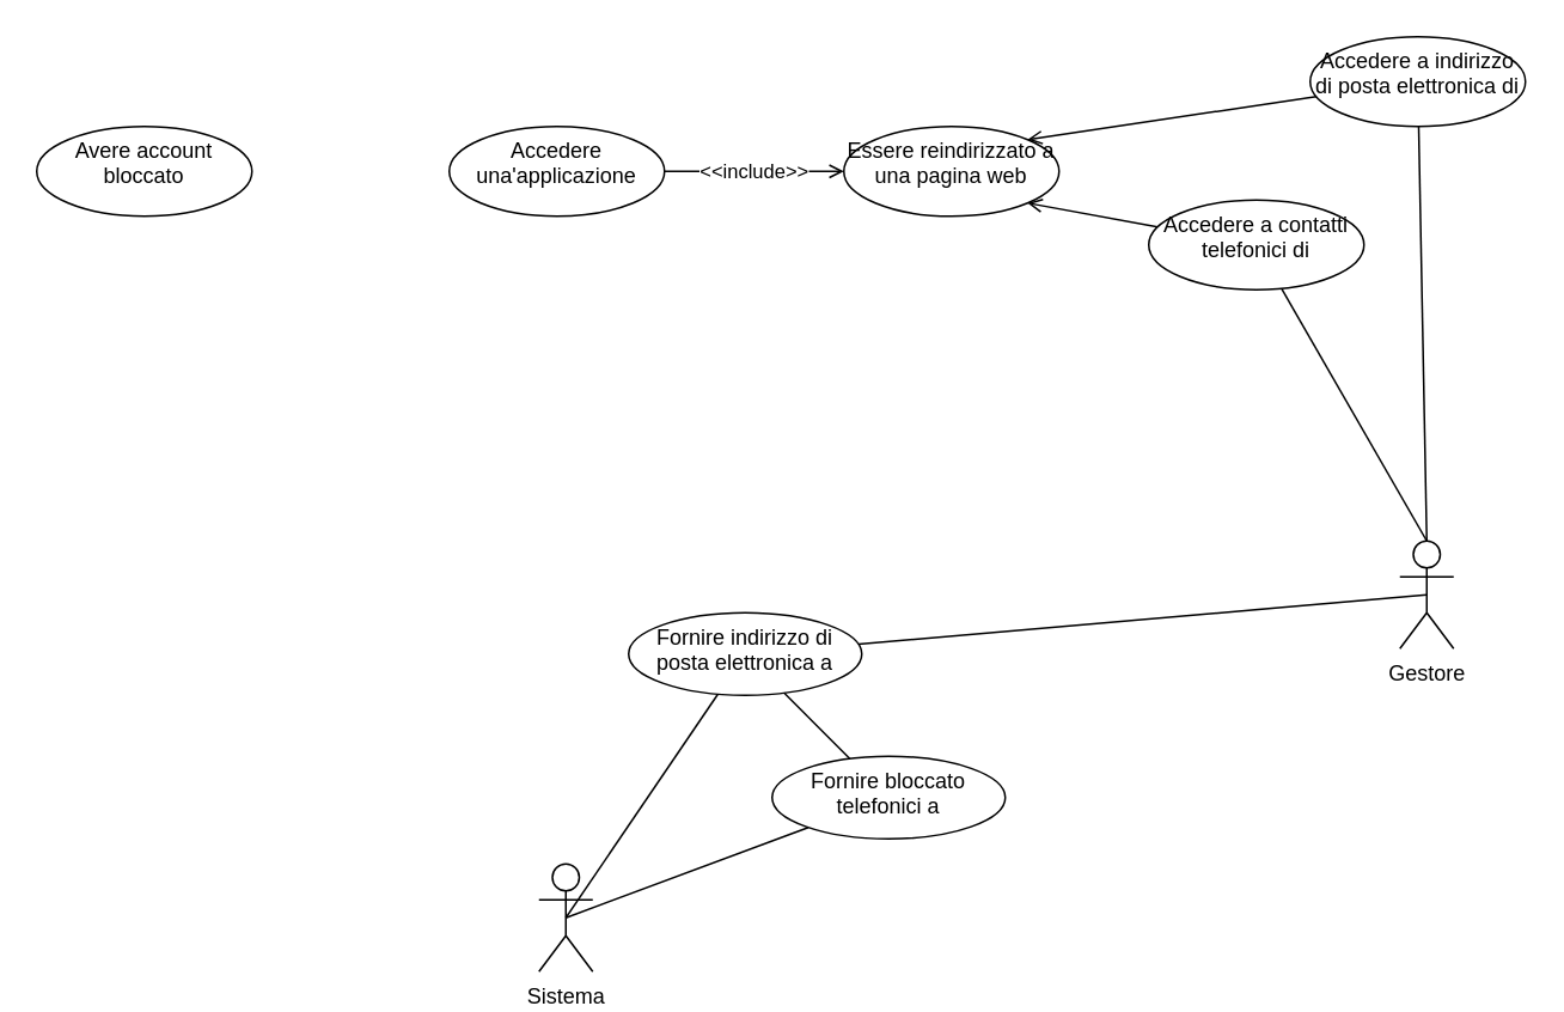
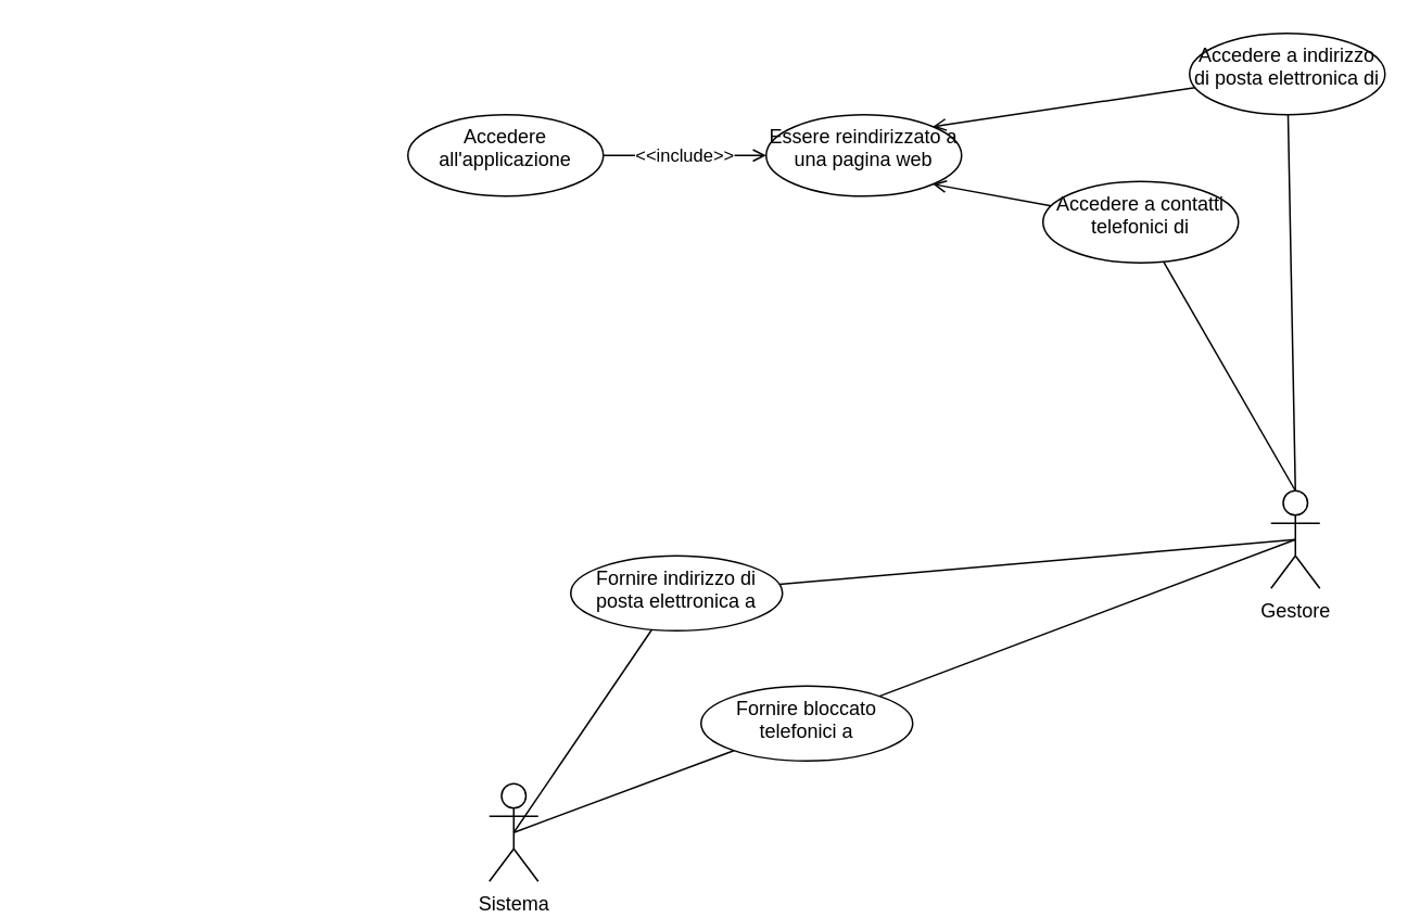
  <mxCell id="0" />
  <mxCell id="1" parent="0" />
- <mxCell id="2" value="Avere account bloccato" style="ellipse;whiteSpace=wrap;html=1;verticalAlign=top;" vertex="1" parent="1"><mxGeometry x="20" y="70" width="120" height="50" as="geometry" /></mxCell>
  <mxCell id="3" value="&amp;lt;&amp;lt;include&amp;gt;&amp;gt;" style="edgeStyle=none;rounded=0;orthogonalLoop=1;jettySize=auto;html=1;endArrow=open;endFill=0;" edge="1" parent="1" source="4" target="5"><mxGeometry relative="1" as="geometry" /></mxCell>
- <mxCell id="4" value="Accedere una'applicazione" style="ellipse;whiteSpace=wrap;html=1;verticalAlign=top;" vertex="1" parent="1"><mxGeometry x="250" y="70" width="120" height="50" as="geometry" /></mxCell>
+ <mxCell id="4" value="Accedere all'applicazione" style="ellipse;whiteSpace=wrap;html=1;verticalAlign=top;" vertex="1" parent="1"><mxGeometry x="250" y="70" width="120" height="50" as="geometry" /></mxCell>
  <mxCell id="5" value="Essere reindirizzato a una pagina web" style="ellipse;whiteSpace=wrap;html=1;verticalAlign=top;" vertex="1" parent="1"><mxGeometry x="470" y="70" width="120" height="50" as="geometry" /></mxCell>
  <mxCell id="6" style="edgeStyle=none;rounded=0;orthogonalLoop=1;jettySize=auto;html=1;entryX=1;entryY=0;entryDx=0;entryDy=0;endArrow=open;endFill=0;" edge="1" parent="1" source="8" target="5"><mxGeometry relative="1" as="geometry" /></mxCell>
  <mxCell id="7" style="edgeStyle=none;rounded=0;orthogonalLoop=1;jettySize=auto;html=1;entryX=0.5;entryY=0;entryDx=0;entryDy=0;entryPerimeter=0;endArrow=none;endFill=0;" edge="1" parent="1" source="8" target="13"><mxGeometry relative="1" as="geometry" /></mxCell>
  <mxCell id="8" value="Accedere a indirizzo di posta elettronica di" style="ellipse;whiteSpace=wrap;html=1;verticalAlign=top;" vertex="1" parent="1"><mxGeometry x="730" y="20" width="120" height="50" as="geometry" /></mxCell>
  <mxCell id="9" style="edgeStyle=none;rounded=0;orthogonalLoop=1;jettySize=auto;html=1;entryX=1;entryY=1;entryDx=0;entryDy=0;endArrow=open;endFill=0;" edge="1" parent="1" source="11" target="5"><mxGeometry relative="1" as="geometry" /></mxCell>
  <mxCell id="10" style="edgeStyle=none;rounded=0;orthogonalLoop=1;jettySize=auto;html=1;endArrow=none;endFill=0;entryX=0.5;entryY=0;entryDx=0;entryDy=0;entryPerimeter=0;" edge="1" parent="1" source="11" target="13"><mxGeometry relative="1" as="geometry"><mxPoint x="750" y="291" as="targetPoint" /></mxGeometry></mxCell>
  <mxCell id="11" value="Accedere a contatti telefonici di" style="ellipse;whiteSpace=wrap;html=1;verticalAlign=top;" vertex="1" parent="1"><mxGeometry x="640" y="111" width="120" height="50" as="geometry" /></mxCell>
  <mxCell id="12" value="" style="edgeStyle=none;rounded=0;orthogonalLoop=1;jettySize=auto;html=1;endArrow=none;endFill=0;exitX=0.5;exitY=0.5;exitDx=0;exitDy=0;exitPerimeter=0;" edge="1" parent="1" source="13" target="15"><mxGeometry relative="1" as="geometry" /></mxCell>
  <mxCell id="13" value="Gestore" style="shape=umlActor;verticalLabelPosition=bottom;verticalAlign=top;html=1;outlineConnect=0;" vertex="1" parent="1"><mxGeometry x="780" y="301" width="30" height="60" as="geometry" /></mxCell>
  <mxCell id="14" style="edgeStyle=none;rounded=0;orthogonalLoop=1;jettySize=auto;html=1;entryX=0.5;entryY=0.5;entryDx=0;entryDy=0;entryPerimeter=0;endArrow=none;endFill=0;" edge="1" parent="1" source="15" target="19"><mxGeometry relative="1" as="geometry" /></mxCell>
  <mxCell id="15" value="Fornire indirizzo di posta elettronica a" style="ellipse;whiteSpace=wrap;html=1;verticalAlign=top;" vertex="1" parent="1"><mxGeometry x="350" y="341" width="130" height="46" as="geometry" /></mxCell>
- <mxCell id="16" style="edgeStyle=none;rounded=0;orthogonalLoop=1;jettySize=auto;html=1;endArrow=none;endFill=0;" edge="1" parent="1" source="18" target="15"><mxGeometry relative="1" as="geometry" /></mxCell>
+ <mxCell id="16" style="edgeStyle=none;rounded=0;orthogonalLoop=1;jettySize=auto;html=1;entryX=0.5;entryY=0.5;entryDx=0;entryDy=0;entryPerimeter=0;endArrow=none;endFill=0;" edge="1" parent="1" source="18" target="13"><mxGeometry relative="1" as="geometry" /></mxCell>
  <mxCell id="17" style="edgeStyle=none;rounded=0;orthogonalLoop=1;jettySize=auto;html=1;endArrow=none;endFill=0;entryX=0.5;entryY=0.5;entryDx=0;entryDy=0;entryPerimeter=0;" edge="1" parent="1" source="18" target="19"><mxGeometry relative="1" as="geometry"><mxPoint x="160" y="421" as="targetPoint" /></mxGeometry></mxCell>
  <mxCell id="18" value="Fornire bloccato telefonici a" style="ellipse;whiteSpace=wrap;html=1;verticalAlign=top;" vertex="1" parent="1"><mxGeometry x="430" y="421" width="130" height="46" as="geometry" /></mxCell>
  <mxCell id="19" value="Sistema" style="shape=umlActor;verticalLabelPosition=bottom;verticalAlign=top;html=1;outlineConnect=0;" vertex="1" parent="1"><mxGeometry x="300" y="481" width="30" height="60" as="geometry" /></mxCell>
